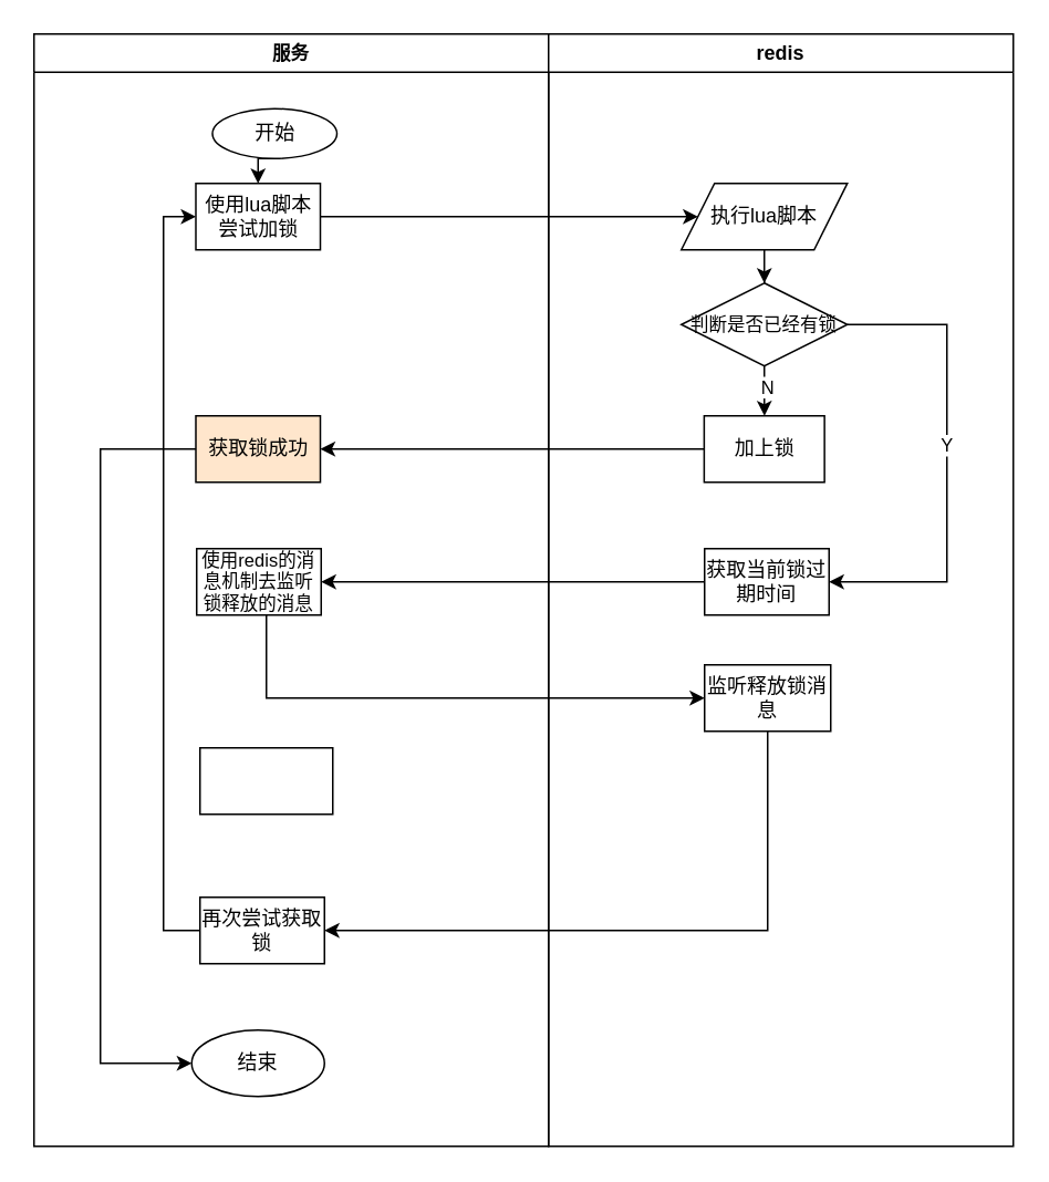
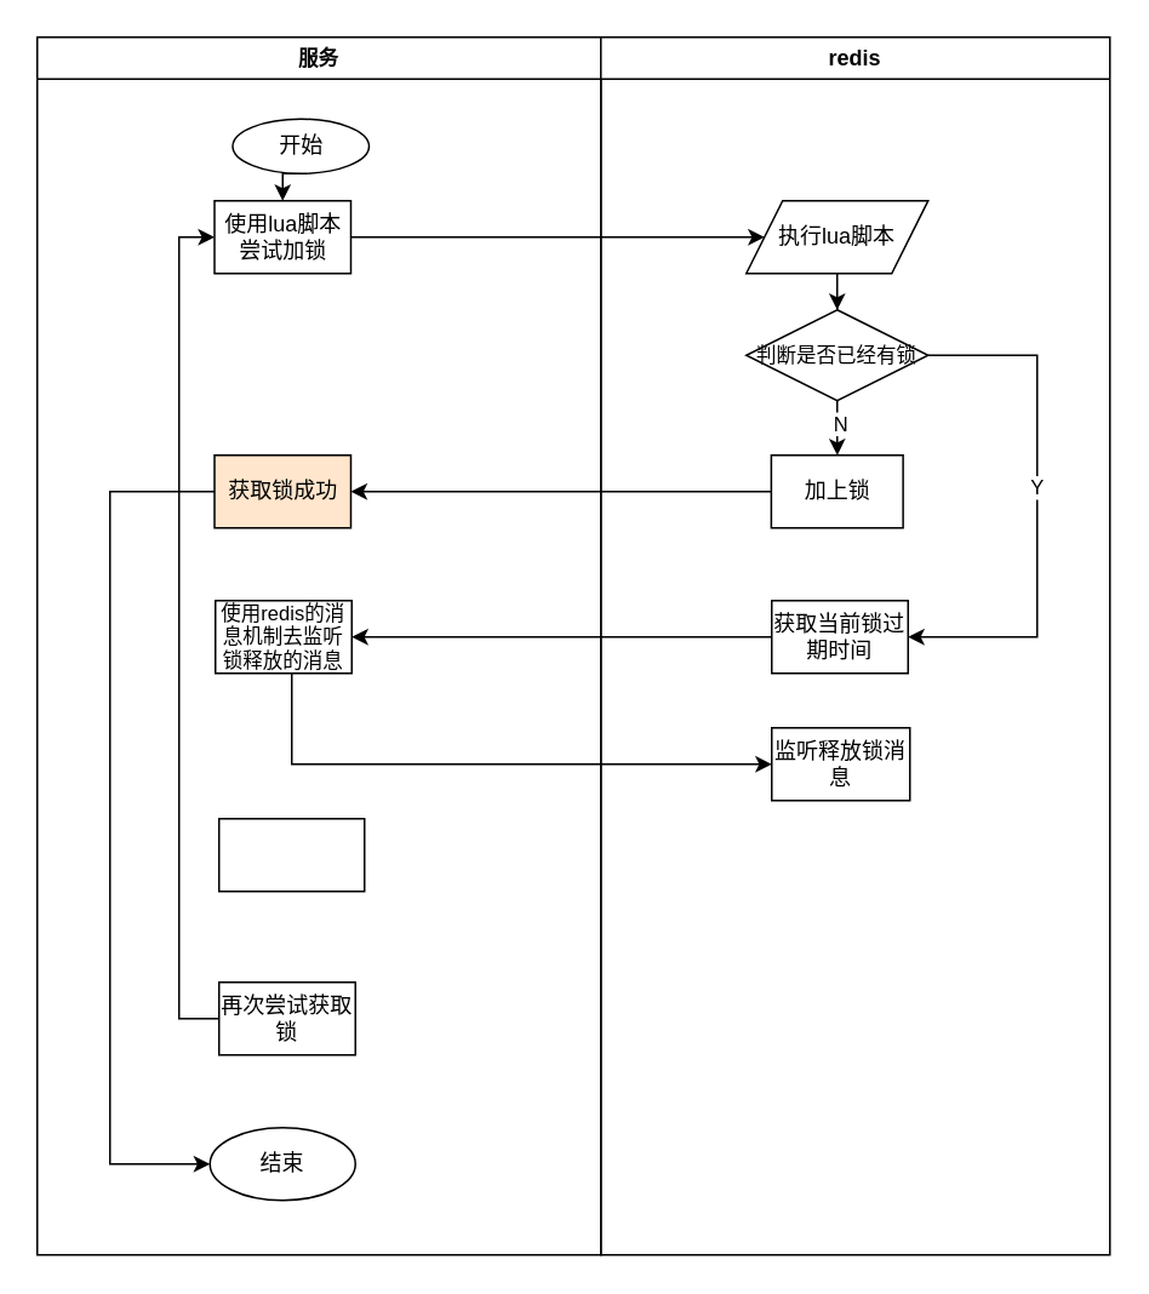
  <mxCell id="0" />
  <mxCell id="1" parent="0" />
  <mxCell id="2" value="服务" style="swimlane;whiteSpace=wrap;html=1;fontSize=11;" vertex="1" parent="1"><mxGeometry x="20" y="20" width="310" height="670" as="geometry" /></mxCell>
  <mxCell id="3" style="edgeStyle=orthogonalEdgeStyle;rounded=0;orthogonalLoop=1;jettySize=auto;html=1;exitX=0.5;exitY=1;exitDx=0;exitDy=0;entryX=0.5;entryY=0;entryDx=0;entryDy=0;" edge="1" parent="2" source="4" target="5"><mxGeometry relative="1" as="geometry" /></mxCell>
  <mxCell id="4" value="开始" style="ellipse;whiteSpace=wrap;html=1;" vertex="1" parent="2"><mxGeometry x="107.5" y="45" width="75" height="30" as="geometry" /></mxCell>
  <mxCell id="5" value="使用lua脚本尝试加锁" style="rounded=0;whiteSpace=wrap;html=1;align=center;verticalAlign=middle;" vertex="1" parent="2"><mxGeometry x="97.5" y="90" width="75" height="40" as="geometry" /></mxCell>
  <mxCell id="6" style="edgeStyle=orthogonalEdgeStyle;rounded=0;orthogonalLoop=1;jettySize=auto;html=1;entryX=0;entryY=0.5;entryDx=0;entryDy=0;" edge="1" parent="2" source="7" target="8"><mxGeometry relative="1" as="geometry"><Array as="points"><mxPoint x="40" y="250" /><mxPoint x="40" y="620" /></Array></mxGeometry></mxCell>
  <mxCell id="7" value="获取锁成功" style="rounded=0;whiteSpace=wrap;html=1;align=center;verticalAlign=middle;fillColor=#ffe6cc;" vertex="1" parent="2"><mxGeometry x="97.5" y="230" width="75" height="40" as="geometry" /></mxCell>
  <mxCell id="8" value="结束" style="ellipse;whiteSpace=wrap;html=1;" vertex="1" parent="2"><mxGeometry x="95" y="600" width="80" height="40" as="geometry" /></mxCell>
  <mxCell id="9" value="使用redis的消息机制去监听锁释放的消息" style="rounded=0;whiteSpace=wrap;html=1;align=center;verticalAlign=middle;fontSize=11;" vertex="1" parent="2"><mxGeometry x="98" y="310" width="75" height="40" as="geometry" /></mxCell>
  <mxCell id="10" style="edgeStyle=orthogonalEdgeStyle;rounded=0;orthogonalLoop=1;jettySize=auto;html=1;entryX=0;entryY=0.5;entryDx=0;entryDy=0;" edge="1" parent="2" source="11" target="5"><mxGeometry relative="1" as="geometry"><Array as="points"><mxPoint x="78" y="540" /><mxPoint x="78" y="110" /></Array></mxGeometry></mxCell>
  <mxCell id="11" value="再次尝试获取锁" style="rounded=0;whiteSpace=wrap;html=1;align=center;verticalAlign=middle;" vertex="1" parent="2"><mxGeometry x="100" y="520" width="75" height="40" as="geometry" /></mxCell>
  <mxCell id="12" value="" style="rounded=0;whiteSpace=wrap;html=1;" vertex="1" parent="2"><mxGeometry x="100" y="430" width="80" height="40" as="geometry" /></mxCell>
  <mxCell id="13" value="redis" style="swimlane;whiteSpace=wrap;html=1;" vertex="1" parent="1"><mxGeometry x="330" y="20" width="280" height="670" as="geometry" /></mxCell>
  <mxCell id="14" value="" style="edgeStyle=orthogonalEdgeStyle;rounded=0;orthogonalLoop=1;jettySize=auto;html=1;" edge="1" parent="13" source="15" target="20"><mxGeometry relative="1" as="geometry" /></mxCell>
  <mxCell id="15" value="执行lua脚本" style="shape=parallelogram;perimeter=parallelogramPerimeter;whiteSpace=wrap;html=1;fixedSize=1;" vertex="1" parent="13"><mxGeometry x="80" y="90" width="100" height="40" as="geometry" /></mxCell>
  <mxCell id="16" value="" style="edgeStyle=orthogonalEdgeStyle;rounded=0;orthogonalLoop=1;jettySize=auto;html=1;" edge="1" parent="13" source="20" target="21"><mxGeometry relative="1" as="geometry" /></mxCell>
  <mxCell id="17" value="N" style="edgeLabel;html=1;align=center;verticalAlign=middle;resizable=0;points=[];" vertex="1" connectable="0" parent="16"><mxGeometry x="-0.175" y="1" relative="1" as="geometry"><mxPoint as="offset" /></mxGeometry></mxCell>
  <mxCell id="18" style="edgeStyle=orthogonalEdgeStyle;rounded=0;orthogonalLoop=1;jettySize=auto;html=1;entryX=1;entryY=0.5;entryDx=0;entryDy=0;" edge="1" parent="13" source="20" target="22"><mxGeometry relative="1" as="geometry"><Array as="points"><mxPoint x="240" y="175" /><mxPoint x="240" y="330" /></Array></mxGeometry></mxCell>
  <mxCell id="19" value="Y" style="edgeLabel;html=1;align=center;verticalAlign=middle;resizable=0;points=[];" vertex="1" connectable="0" parent="18"><mxGeometry x="-0.075" y="-1" relative="1" as="geometry"><mxPoint as="offset" /></mxGeometry></mxCell>
  <mxCell id="20" value="判断是否已经有锁" style="rhombus;whiteSpace=wrap;html=1;fontSize=11;" vertex="1" parent="13"><mxGeometry x="80" y="150" width="100" height="50" as="geometry" /></mxCell>
  <mxCell id="21" value="加上锁" style="rounded=0;whiteSpace=wrap;html=1;align=center;verticalAlign=middle;" vertex="1" parent="13"><mxGeometry x="93.75" y="230" width="72.5" height="40" as="geometry" /></mxCell>
  <mxCell id="22" value="获取当前锁过期时间" style="rounded=0;whiteSpace=wrap;html=1;align=center;verticalAlign=middle;" vertex="1" parent="13"><mxGeometry x="94" y="310" width="75" height="40" as="geometry" /></mxCell>
  <mxCell id="23" value="监听释放锁消息" style="rounded=0;whiteSpace=wrap;html=1;align=center;verticalAlign=middle;" vertex="1" parent="13"><mxGeometry x="94" y="380" width="76" height="40" as="geometry" /></mxCell>
  <mxCell id="24" style="edgeStyle=orthogonalEdgeStyle;rounded=0;orthogonalLoop=1;jettySize=auto;html=1;entryX=0;entryY=0.5;entryDx=0;entryDy=0;" edge="1" parent="1" source="5" target="15"><mxGeometry relative="1" as="geometry" /></mxCell>
  <mxCell id="25" style="edgeStyle=orthogonalEdgeStyle;rounded=0;orthogonalLoop=1;jettySize=auto;html=1;entryX=1;entryY=0.5;entryDx=0;entryDy=0;" edge="1" parent="1" source="21" target="7"><mxGeometry relative="1" as="geometry" /></mxCell>
  <mxCell id="26" style="edgeStyle=orthogonalEdgeStyle;rounded=0;orthogonalLoop=1;jettySize=auto;html=1;" edge="1" parent="1" source="22" target="9"><mxGeometry relative="1" as="geometry" /></mxCell>
  <mxCell id="27" style="edgeStyle=orthogonalEdgeStyle;rounded=0;orthogonalLoop=1;jettySize=auto;html=1;entryX=0;entryY=0.5;entryDx=0;entryDy=0;" edge="1" parent="1" source="9" target="23"><mxGeometry relative="1" as="geometry"><Array as="points"><mxPoint x="160" y="420" /></Array></mxGeometry></mxCell>
- <mxCell id="28" style="edgeStyle=orthogonalEdgeStyle;rounded=0;orthogonalLoop=1;jettySize=auto;html=1;entryX=1;entryY=0.5;entryDx=0;entryDy=0;" edge="1" parent="1" source="23" target="11"><mxGeometry relative="1" as="geometry"><Array as="points"><mxPoint x="462" y="560" /></Array></mxGeometry></mxCell>
